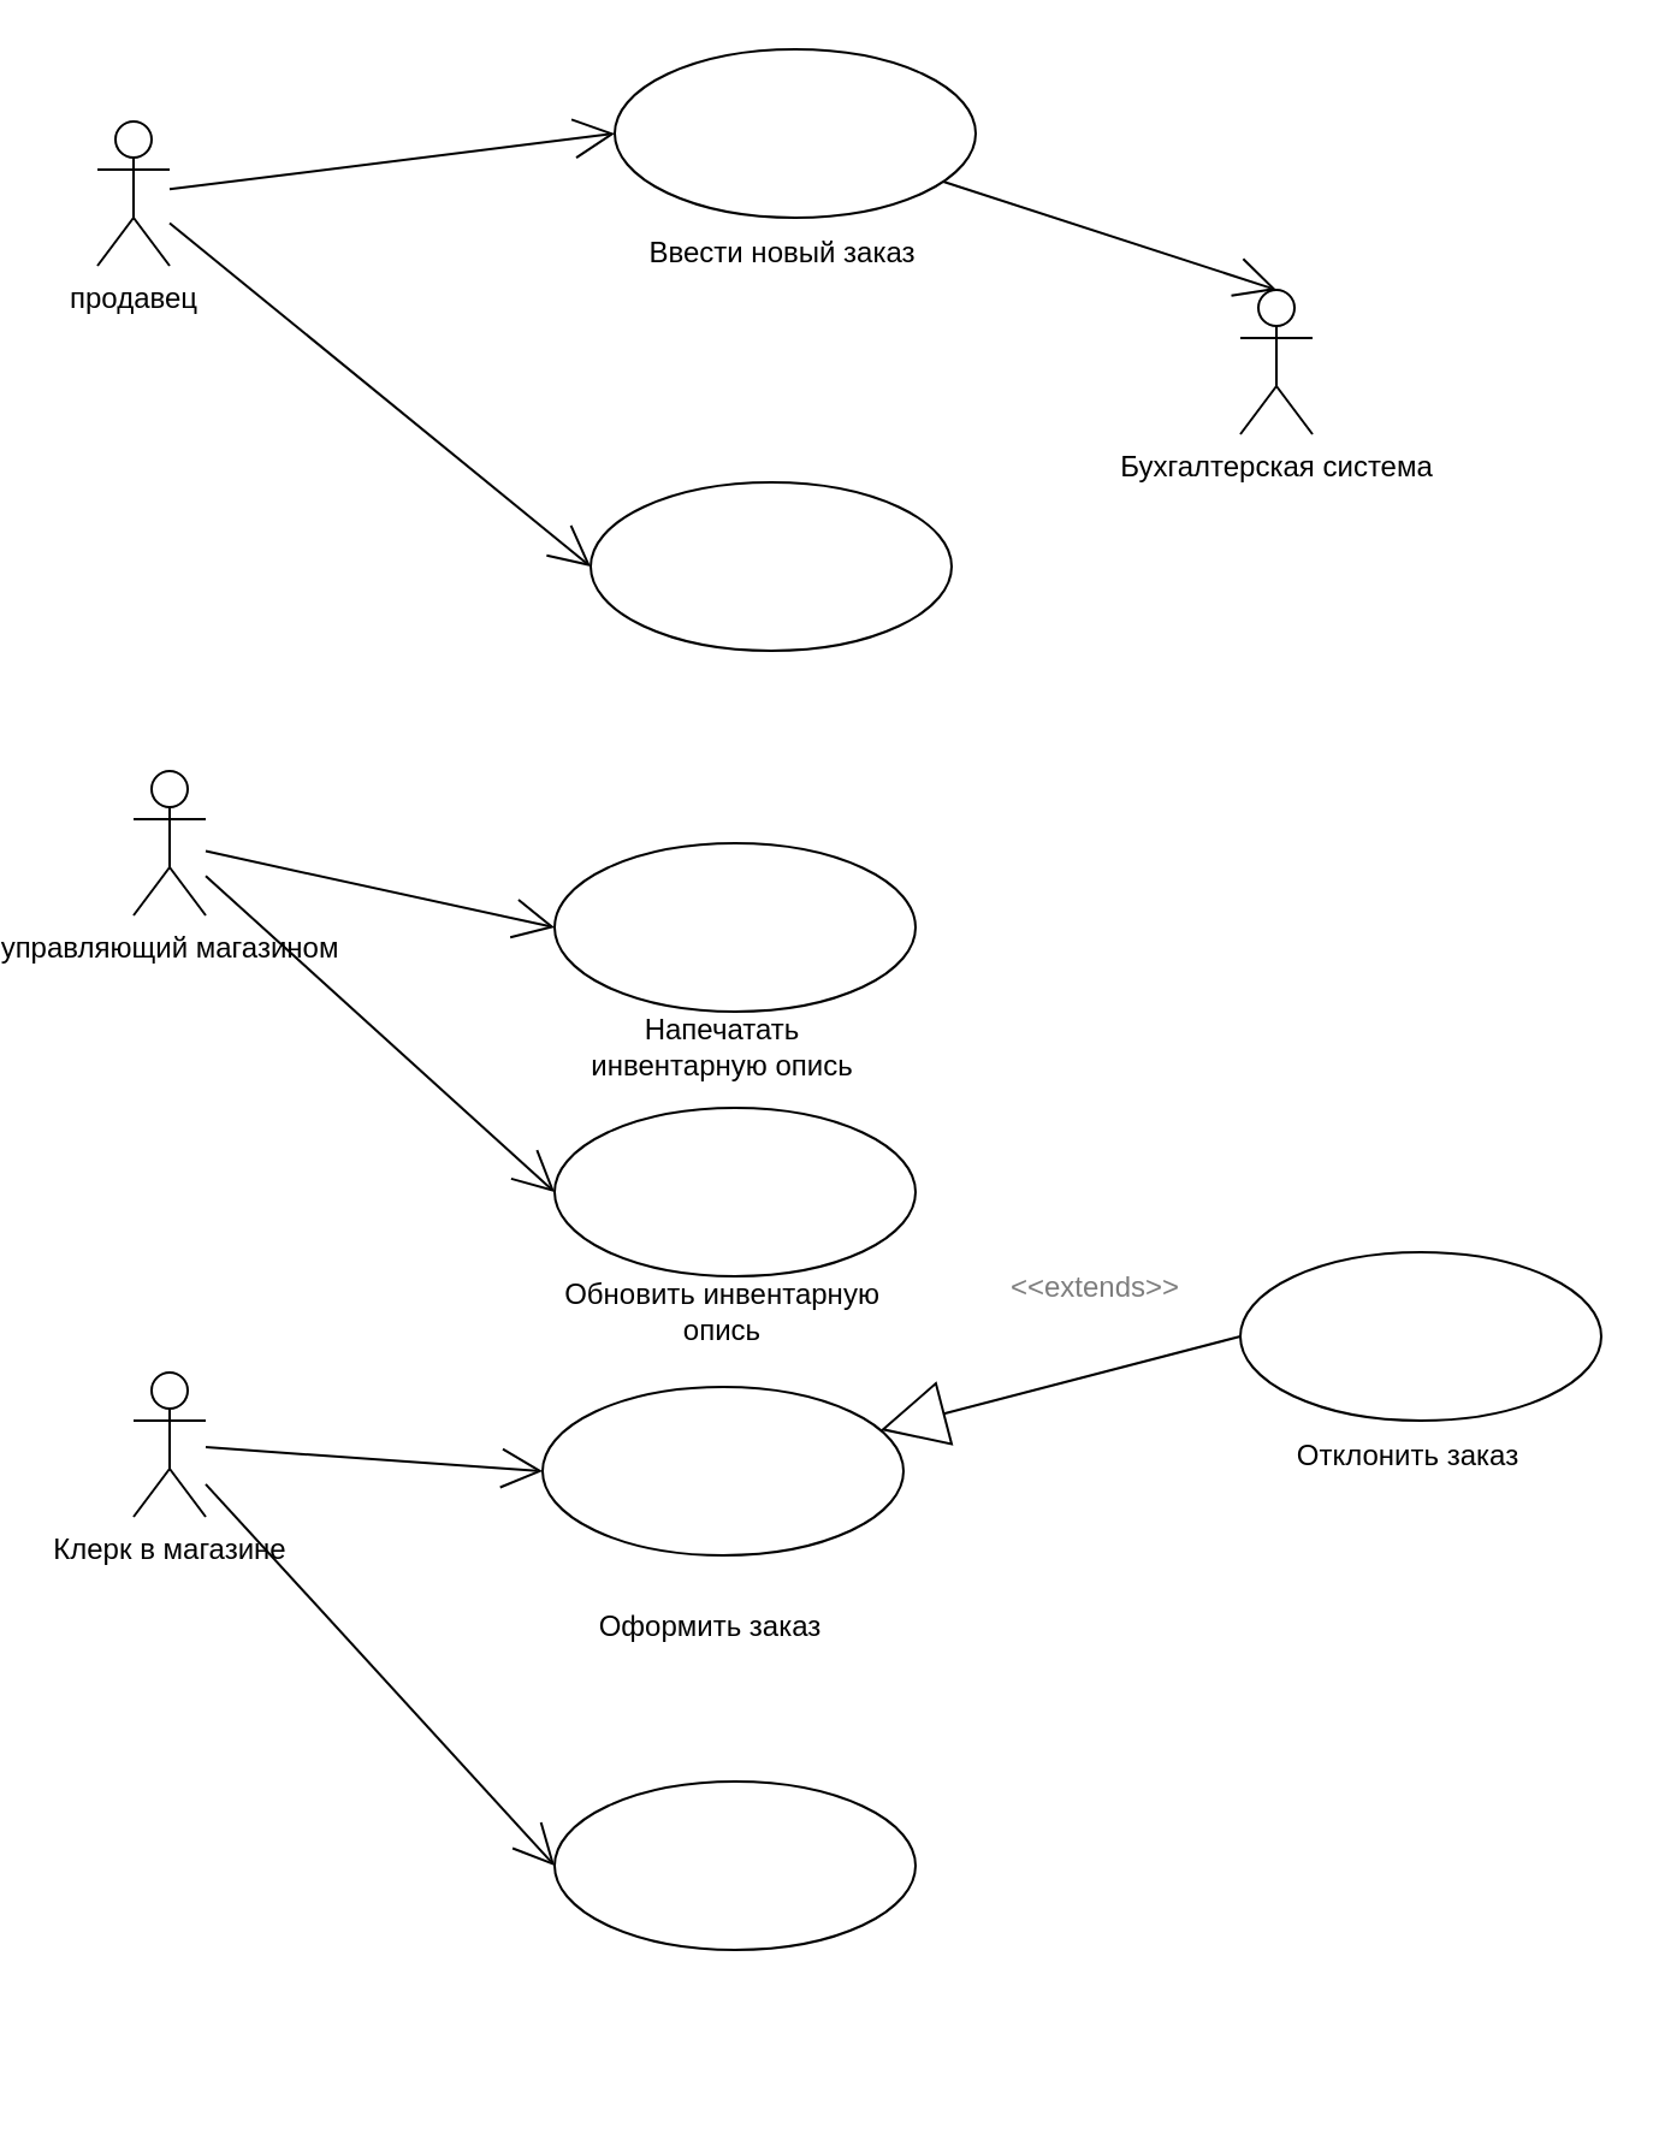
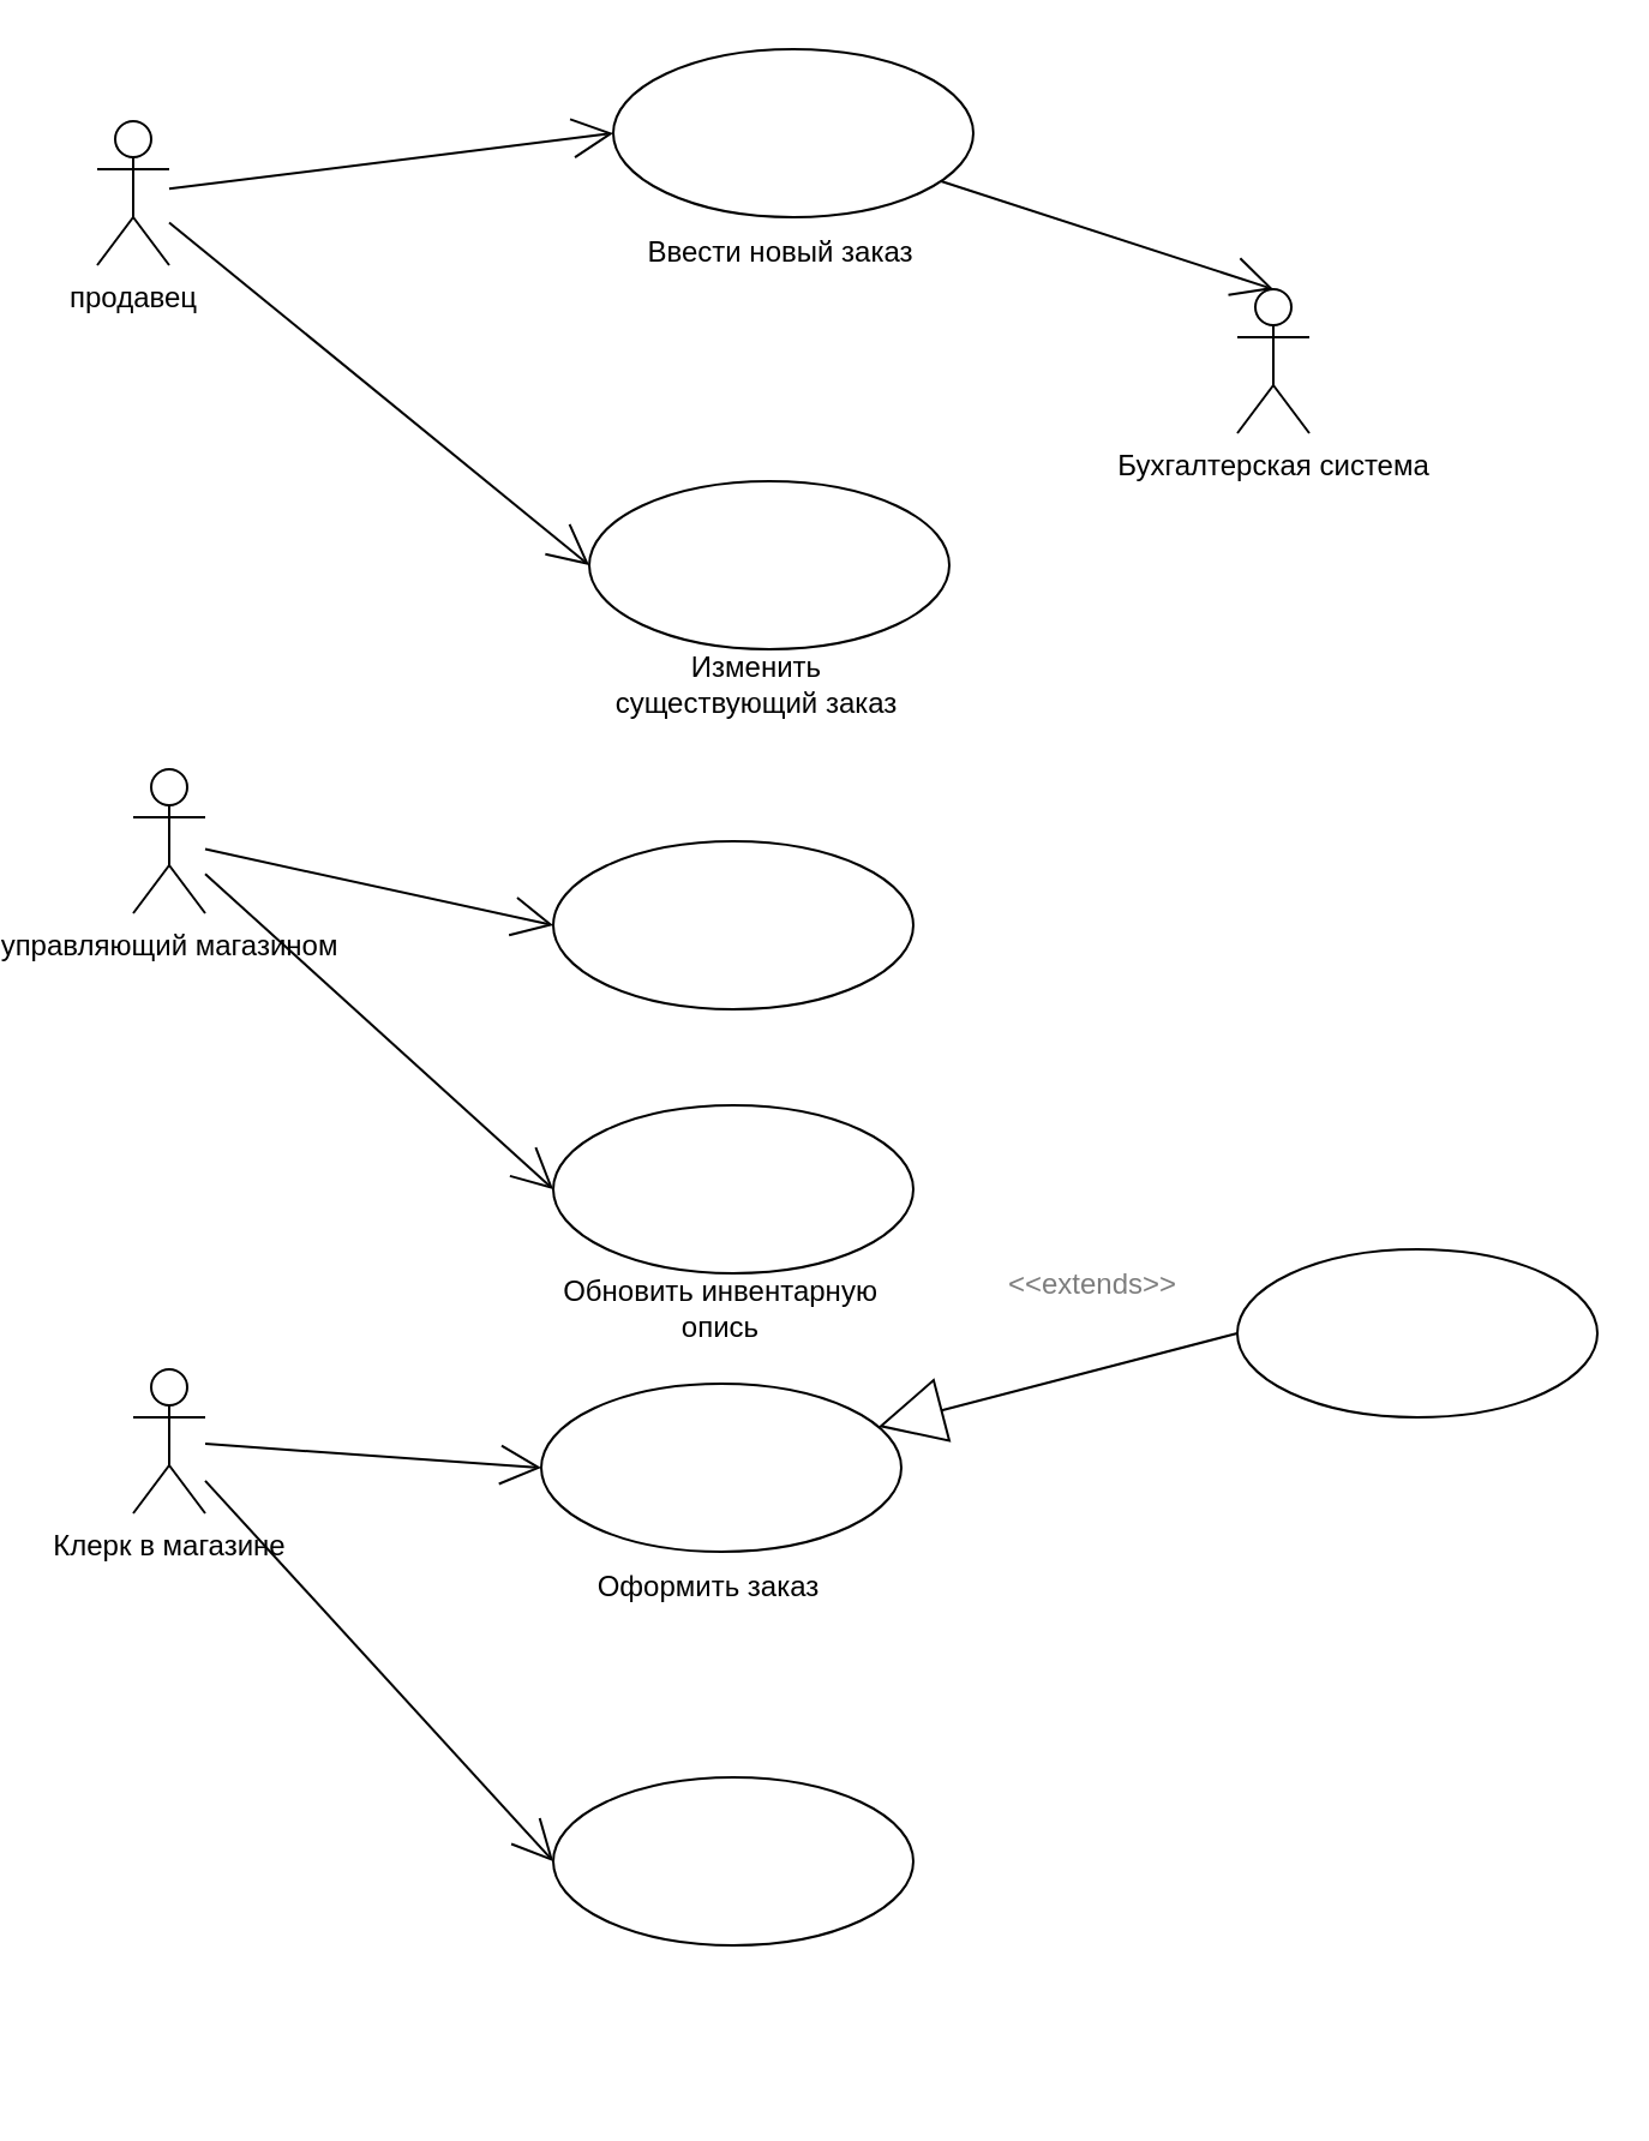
  <mxCell id="0" />
  <mxCell id="1" parent="0" />
  <mxCell id="2" style="rounded=0;orthogonalLoop=1;jettySize=auto;html=1;entryX=0;entryY=0.5;entryDx=0;entryDy=0;endArrow=open;endFill=0;endSize=15;" edge="1" parent="1" source="4" target="7"><mxGeometry relative="1" as="geometry" /></mxCell>
  <mxCell id="3" style="edgeStyle=none;rounded=0;orthogonalLoop=1;jettySize=auto;html=1;entryX=0;entryY=0.5;entryDx=0;entryDy=0;endArrow=open;endFill=0;endSize=15;" edge="1" parent="1" source="4" target="11"><mxGeometry relative="1" as="geometry" /></mxCell>
  <mxCell id="4" value="продавец" style="shape=umlActor;verticalLabelPosition=bottom;verticalAlign=top;html=1;outlineConnect=0;" vertex="1" parent="1"><mxGeometry x="20" y="50" width="30" height="60" as="geometry" /></mxCell>
  <mxCell id="5" value="Бухгалтерская система" style="shape=umlActor;verticalLabelPosition=bottom;verticalAlign=top;html=1;outlineConnect=0;" vertex="1" parent="1"><mxGeometry x="495" y="120" width="30" height="60" as="geometry" /></mxCell>
  <mxCell id="6" value="" style="group" vertex="1" connectable="0" parent="1"><mxGeometry x="205" y="20" width="180" height="130" as="geometry" /></mxCell>
  <mxCell id="7" value="" style="ellipse;whiteSpace=wrap;html=1;" vertex="1" parent="6"><mxGeometry x="30" width="150" height="70" as="geometry" /></mxCell>
  <mxCell id="8" value="Ввести новый заказ" style="text;html=1;strokeColor=none;fillColor=none;align=center;verticalAlign=middle;whiteSpace=wrap;rounded=0;" vertex="1" parent="6"><mxGeometry x="30" y="70" width="140" height="30" as="geometry" /></mxCell>
  <mxCell id="9" style="rounded=0;orthogonalLoop=1;jettySize=auto;html=1;entryX=0.5;entryY=0;entryDx=0;entryDy=0;entryPerimeter=0;endArrow=open;endFill=0;endSize=15;" edge="1" parent="1" source="7" target="5"><mxGeometry relative="1" as="geometry" /></mxCell>
  <mxCell id="10" value="" style="group" vertex="1" connectable="0" parent="1"><mxGeometry x="195" y="200" width="180" height="130" as="geometry" /></mxCell>
  <mxCell id="11" value="" style="ellipse;whiteSpace=wrap;html=1;" vertex="1" parent="10"><mxGeometry x="30" width="150" height="70" as="geometry" /></mxCell>
+ <mxCell id="12" value="Изменить существующий заказ" style="text;html=1;strokeColor=none;fillColor=none;align=center;verticalAlign=middle;whiteSpace=wrap;rounded=0;" vertex="1" parent="10"><mxGeometry x="30" y="70" width="140" height="30" as="geometry" /></mxCell>
  <mxCell id="13" style="edgeStyle=none;rounded=0;orthogonalLoop=1;jettySize=auto;html=1;entryX=0;entryY=0.5;entryDx=0;entryDy=0;endArrow=open;endFill=0;endSize=15;" edge="1" parent="1" source="15" target="17"><mxGeometry relative="1" as="geometry" /></mxCell>
  <mxCell id="14" style="edgeStyle=none;rounded=0;orthogonalLoop=1;jettySize=auto;html=1;entryX=0;entryY=0.5;entryDx=0;entryDy=0;endArrow=open;endFill=0;endSize=15;" edge="1" parent="1" source="15" target="20"><mxGeometry relative="1" as="geometry" /></mxCell>
  <mxCell id="15" value="управляющий магазином" style="shape=umlActor;verticalLabelPosition=bottom;verticalAlign=top;html=1;outlineConnect=0;" vertex="1" parent="1"><mxGeometry x="35" y="320" width="30" height="60" as="geometry" /></mxCell>
  <mxCell id="16" value="" style="group" vertex="1" connectable="0" parent="1"><mxGeometry x="180" y="350" width="180" height="130" as="geometry" /></mxCell>
  <mxCell id="17" value="" style="ellipse;whiteSpace=wrap;html=1;" vertex="1" parent="16"><mxGeometry x="30" width="150" height="70" as="geometry" /></mxCell>
- <mxCell id="18" value="Напечатать инвентарную опись" style="text;html=1;strokeColor=none;fillColor=none;align=center;verticalAlign=middle;whiteSpace=wrap;rounded=0;" vertex="1" parent="16"><mxGeometry x="30" y="70" width="140" height="30" as="geometry" /></mxCell>
  <mxCell id="19" value="" style="group" vertex="1" connectable="0" parent="1"><mxGeometry x="180" y="460" width="180" height="130" as="geometry" /></mxCell>
  <mxCell id="20" value="" style="ellipse;whiteSpace=wrap;html=1;" vertex="1" parent="19"><mxGeometry x="30" width="150" height="70" as="geometry" /></mxCell>
  <mxCell id="21" value="Обновить инвентарную опись" style="text;html=1;strokeColor=none;fillColor=none;align=center;verticalAlign=middle;whiteSpace=wrap;rounded=0;" vertex="1" parent="19"><mxGeometry x="30" y="70" width="140" height="30" as="geometry" /></mxCell>
  <mxCell id="22" style="edgeStyle=none;rounded=0;orthogonalLoop=1;jettySize=auto;html=1;entryX=0;entryY=0.5;entryDx=0;entryDy=0;endArrow=open;endFill=0;endSize=15;" edge="1" parent="1" source="24" target="26"><mxGeometry relative="1" as="geometry" /></mxCell>
  <mxCell id="23" style="edgeStyle=none;rounded=0;orthogonalLoop=1;jettySize=auto;html=1;entryX=0;entryY=0.5;entryDx=0;entryDy=0;endArrow=open;endFill=0;endSize=15;" edge="1" parent="1" source="24" target="33"><mxGeometry relative="1" as="geometry" /></mxCell>
  <mxCell id="24" value="Клерк в магазине" style="shape=umlActor;verticalLabelPosition=bottom;verticalAlign=top;html=1;outlineConnect=0;" vertex="1" parent="1"><mxGeometry x="35" y="570" width="30" height="60" as="geometry" /></mxCell>
  <mxCell id="25" value="" style="group" vertex="1" connectable="0" parent="1"><mxGeometry x="175" y="576" width="180" height="130" as="geometry" /></mxCell>
  <mxCell id="26" value="" style="ellipse;whiteSpace=wrap;html=1;" vertex="1" parent="25"><mxGeometry x="30" width="150" height="70" as="geometry" /></mxCell>
- <mxCell id="27" value="Оформить заказ" style="text;html=1;strokeColor=none;fillColor=none;align=center;verticalAlign=middle;whiteSpace=wrap;rounded=0;" vertex="1" parent="25"><mxGeometry x="30" y="85" width="140" height="30" as="geometry" /></mxCell>
+ <mxCell id="27" value="Оформить заказ" style="text;html=1;strokeColor=none;fillColor=none;align=center;verticalAlign=middle;whiteSpace=wrap;rounded=0;" vertex="1" parent="25"><mxGeometry x="30" y="70" width="140" height="30" as="geometry" /></mxCell>
  <mxCell id="28" value="" style="group" vertex="1" connectable="0" parent="1"><mxGeometry x="465" y="520" width="180" height="130" as="geometry" /></mxCell>
  <mxCell id="29" value="" style="ellipse;whiteSpace=wrap;html=1;" vertex="1" parent="28"><mxGeometry x="30" width="150" height="70" as="geometry" /></mxCell>
- <mxCell id="30" value="Отклонить заказ" style="text;html=1;strokeColor=none;fillColor=none;align=center;verticalAlign=middle;whiteSpace=wrap;rounded=0;" vertex="1" parent="28"><mxGeometry x="30" y="70" width="140" height="30" as="geometry" /></mxCell>
  <mxCell id="31" style="edgeStyle=none;rounded=0;orthogonalLoop=1;jettySize=auto;html=1;exitX=0;exitY=0.5;exitDx=0;exitDy=0;endArrow=block;endFill=0;endSize=25;" edge="1" parent="1" source="29" target="26"><mxGeometry relative="1" as="geometry" /></mxCell>
  <mxCell id="32" value="" style="group" vertex="1" connectable="0" parent="1"><mxGeometry x="180" y="740" width="180" height="130" as="geometry" /></mxCell>
  <mxCell id="33" value="" style="ellipse;whiteSpace=wrap;html=1;" vertex="1" parent="32"><mxGeometry x="30" width="150" height="70" as="geometry" /></mxCell>
  <mxCell id="34" value="&amp;lt;&amp;lt;extends&amp;gt;&amp;gt;" style="text;html=1;strokeColor=none;fillColor=none;align=center;verticalAlign=middle;whiteSpace=wrap;rounded=0;fontColor=#7D7D7D;" vertex="1" parent="1"><mxGeometry x="395" y="520" width="80" height="30" as="geometry" /></mxCell>
